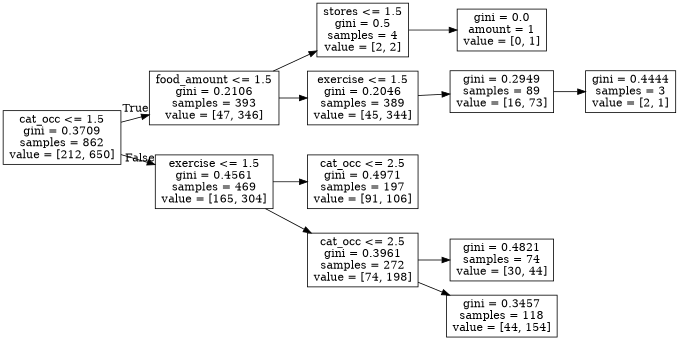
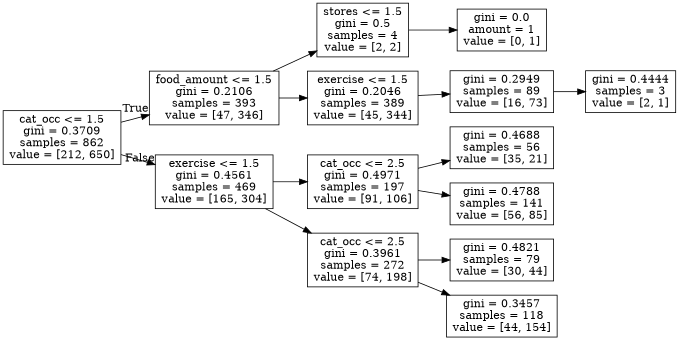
  digraph {
    rankdir=LR
    node [shape=box]
    n1 [label="cat_occ <= 1.5\ngini = 0.3709\nsamples = 862\nvalue = [212, 650]"]
    n2 [label="food_amount <= 1.5\ngini = 0.2106\nsamples = 393\nvalue = [47, 346]"]
    n3 [label="exercise <= 1.5\ngini = 0.4561\nsamples = 469\nvalue = [165, 304]"]
    n4 [label="stores <= 1.5\ngini = 0.5\nsamples = 4\nvalue = [2, 2]"]
    n5 [label="exercise <= 1.5\ngini = 0.2046\nsamples = 389\nvalue = [45, 344]"]
    n6 [label="cat_occ <= 2.5\ngini = 0.4971\nsamples = 197\nvalue = [91, 106]"]
    n7 [label="cat_occ <= 2.5\ngini = 0.3961\nsamples = 272\nvalue = [74, 198]"]
    n8 [label="gini = 0.0\namount = 1\nvalue = [0, 1]"]
    n9 [label="gini = 0.2949\nsamples = 89\nvalue = [16, 73]"]
    n10 [label="gini = 0.4444\nsamples = 3\nvalue = [2, 1]"]
-   n13 [label="gini = 0.4821\nsamples = 74\nvalue = [30, 44]"]
+   n11 [label="gini = 0.4688\nsamples = 56\nvalue = [35, 21]"]
+   n12 [label="gini = 0.4788\nsamples = 141\nvalue = [56, 85]"]
+   n13 [label="gini = 0.4821\nsamples = 79\nvalue = [30, 44]"]
    n14 [label="gini = 0.3457\nsamples = 118\nvalue = [44, 154]"]
    n1 -> n2 [headlabel=True labelangle=45 labeldistance=2.5]
    n1 -> n3 [headlabel=False labelangle=-45 labeldistance=2.5]
    n2 -> n4
    n2 -> n5
    n3 -> n6
    n3 -> n7
    n4 -> n8
    n5 -> n9
+   n6 -> n11
+   n6 -> n12
    n7 -> n13
    n7 -> n14
    n9 -> n10
  }
